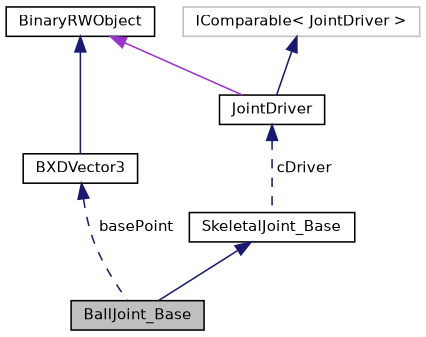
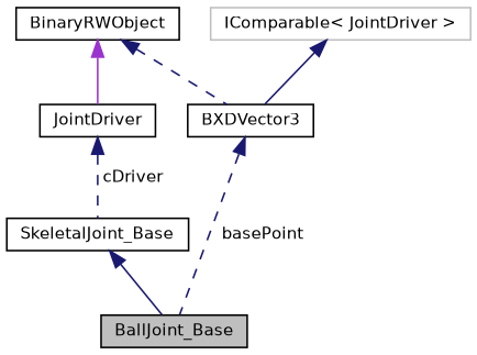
  digraph {
    node [color=black fillcolor=white fontname=Helvetica fontsize=10 shape=record style=filled]
    edge [color=midnightblue dir=back fontname=Helvetica fontsize=10 labelfontname=Helvetica labelfontsize=10 style=solid]
    n1 [fillcolor=grey75 fontcolor=black height=0.2 label=BallJoint_Base width=0.4]
    n2 [height=0.2 label=SkeletalJoint_Base width=0.4]
    n3 [height=0.2 label=JointDriver width=0.4]
    n4 [height=0.2 label=BinaryRWObject width=0.4]
    n5 [height=0.2 label=BXDVector3 width=0.4]
    n6 [color=grey75 height=0.2 label="IComparable\< JointDriver \>" width=0.4]
    n2 -> n1
    n3 -> n2 [label=" cDriver" style=dashed]
    n4 -> n3 [color=darkorchid3]
-   n4 -> n5
+   n4 -> n5 [style=dashed]
    n5 -> n1 [label=" basePoint" style=dashed]
-   n6 -> n3
+   n6 -> n5
  }
